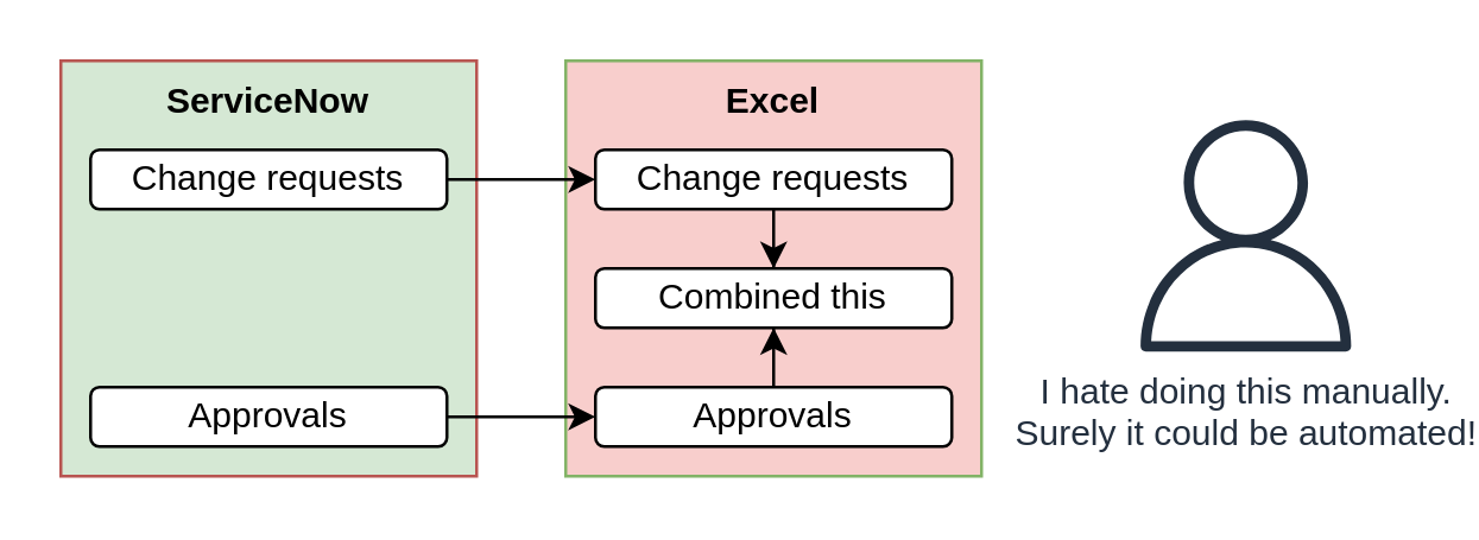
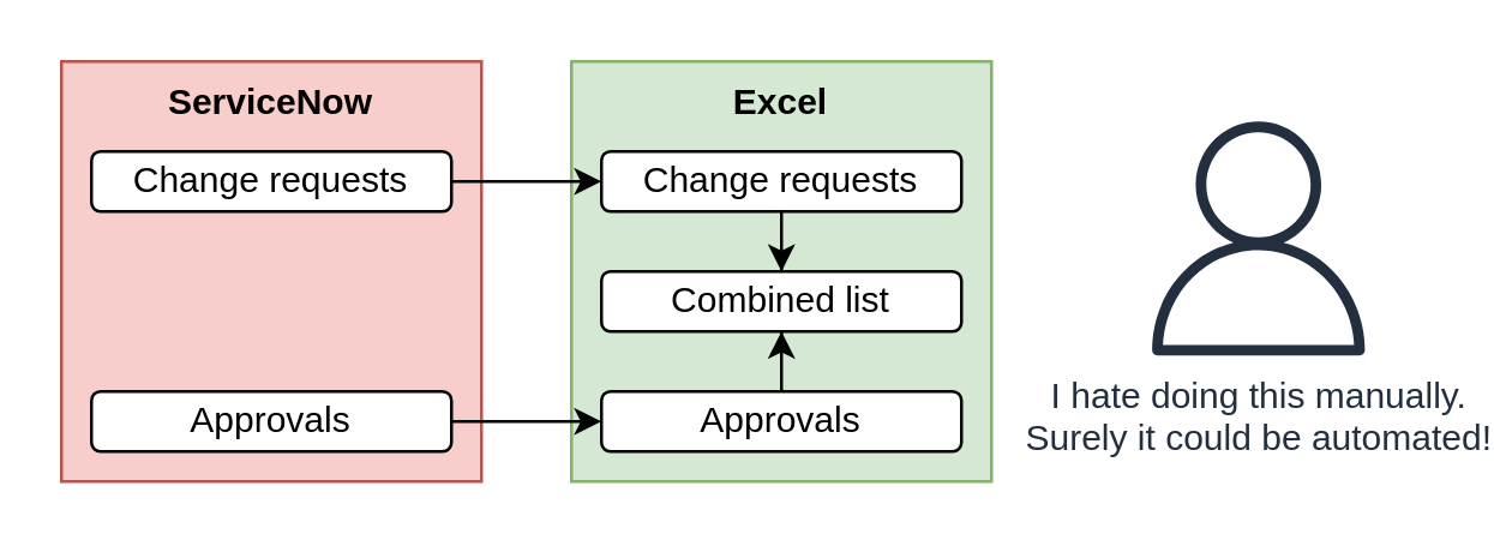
  <mxCell id="0" />
  <mxCell id="1" parent="0" />
- <mxCell id="2" value="Excel" style="rounded=0;whiteSpace=wrap;html=1;verticalAlign=top;fontStyle=1;fillColor=#f8cecc;strokeColor=#82b366;" vertex="1" parent="1"><mxGeometry x="190" y="20" width="140" height="140" as="geometry" /></mxCell>
- <mxCell id="3" value="ServiceNow" style="rounded=0;whiteSpace=wrap;html=1;fillColor=#d5e8d4;strokeColor=#b85450;verticalAlign=top;fontStyle=1;" vertex="1" parent="1"><mxGeometry x="20" y="20" width="140" height="140" as="geometry" /></mxCell>
+ <mxCell id="2" value="Excel" style="rounded=0;whiteSpace=wrap;html=1;verticalAlign=top;fontStyle=1;fillColor=#d5e8d4;strokeColor=#82b366;" vertex="1" parent="1"><mxGeometry x="190" y="20" width="140" height="140" as="geometry" /></mxCell>
+ <mxCell id="3" value="ServiceNow" style="rounded=0;whiteSpace=wrap;html=1;fillColor=#f8cecc;strokeColor=#b85450;verticalAlign=top;fontStyle=1" vertex="1" parent="1"><mxGeometry x="20" y="20" width="140" height="140" as="geometry" /></mxCell>
  <mxCell id="4" value="" style="edgeStyle=orthogonalEdgeStyle;rounded=0;orthogonalLoop=1;jettySize=auto;html=1;" edge="1" parent="1" source="5" target="9"><mxGeometry relative="1" as="geometry" /></mxCell>
  <mxCell id="5" value="Change requests" style="rounded=1;whiteSpace=wrap;html=1;" vertex="1" parent="1"><mxGeometry x="30" y="50" width="120" height="20" as="geometry" /></mxCell>
  <mxCell id="6" value="" style="edgeStyle=orthogonalEdgeStyle;rounded=0;orthogonalLoop=1;jettySize=auto;html=1;entryX=0;entryY=0.5;entryDx=0;entryDy=0;" edge="1" parent="1" source="7" target="11"><mxGeometry relative="1" as="geometry" /></mxCell>
  <mxCell id="7" value="Approvals" style="rounded=1;whiteSpace=wrap;html=1;" vertex="1" parent="1"><mxGeometry x="30" y="130" width="120" height="20" as="geometry" /></mxCell>
  <mxCell id="8" value="" style="edgeStyle=orthogonalEdgeStyle;rounded=0;orthogonalLoop=1;jettySize=auto;html=1;entryX=0.5;entryY=0;entryDx=0;entryDy=0;" edge="1" parent="1" source="9" target="12"><mxGeometry relative="1" as="geometry" /></mxCell>
  <mxCell id="9" value="Change requests" style="rounded=1;whiteSpace=wrap;html=1;" vertex="1" parent="1"><mxGeometry x="200" y="50" width="120" height="20" as="geometry" /></mxCell>
  <mxCell id="10" value="" style="edgeStyle=orthogonalEdgeStyle;rounded=0;orthogonalLoop=1;jettySize=auto;html=1;entryX=0.5;entryY=1;entryDx=0;entryDy=0;" edge="1" parent="1" source="11" target="12"><mxGeometry relative="1" as="geometry"><mxPoint x="260" y="230" as="targetPoint" /></mxGeometry></mxCell>
  <mxCell id="11" value="Approvals" style="rounded=1;whiteSpace=wrap;html=1;" vertex="1" parent="1"><mxGeometry x="200" y="130" width="120" height="20" as="geometry" /></mxCell>
- <mxCell id="12" value="Combined this" style="rounded=1;whiteSpace=wrap;html=1;" vertex="1" parent="1"><mxGeometry x="200" y="90" width="120" height="20" as="geometry" /></mxCell>
+ <mxCell id="12" value="Combined list" style="rounded=1;whiteSpace=wrap;html=1;" vertex="1" parent="1"><mxGeometry x="200" y="90" width="120" height="20" as="geometry" /></mxCell>
  <mxCell id="13" value="I hate doing this manually.&lt;br&gt;Surely it could be automated!" style="outlineConnect=0;fontColor=#232F3E;gradientColor=none;fillColor=#232F3E;strokeColor=none;dashed=0;verticalLabelPosition=bottom;verticalAlign=top;align=center;html=1;fontSize=12;fontStyle=0;aspect=fixed;pointerEvents=1;shape=mxgraph.aws4.user;" vertex="1" parent="1"><mxGeometry x="380" y="40" width="78" height="78" as="geometry" /></mxCell>
